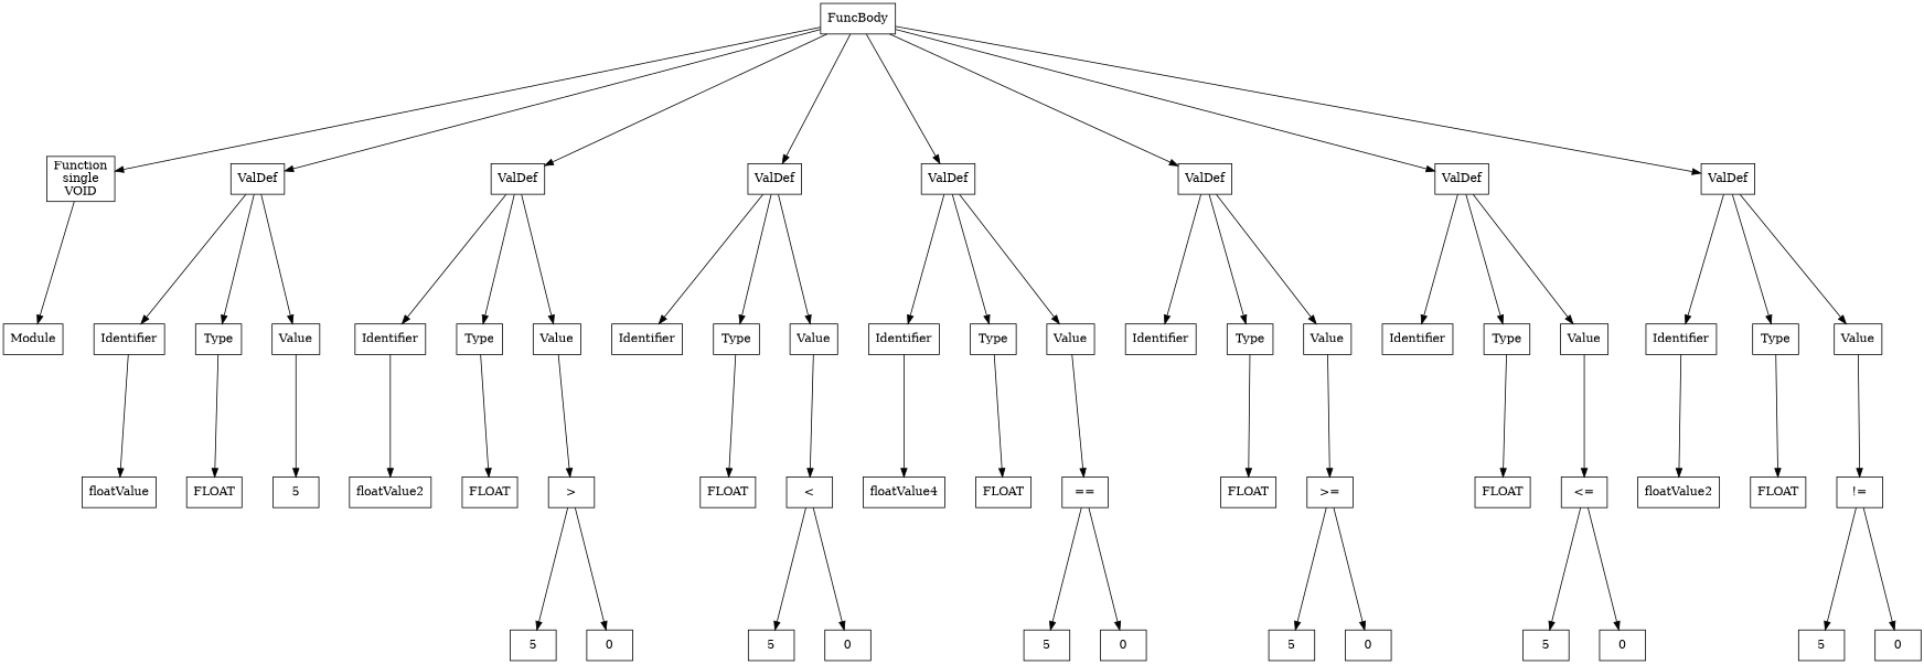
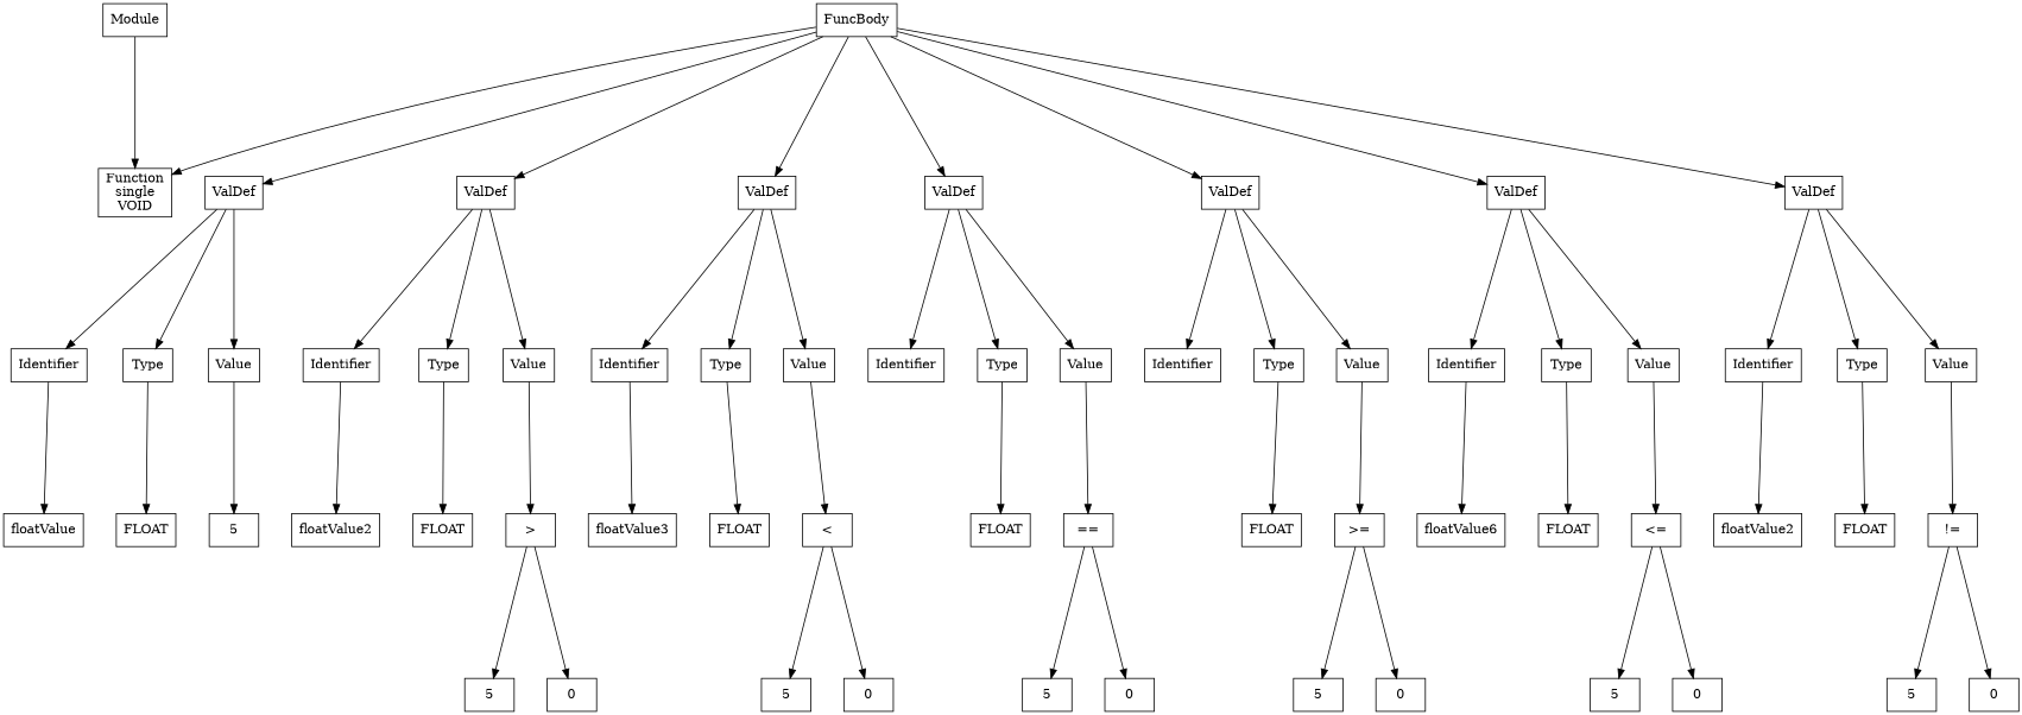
  digraph {
    nodesep=0.5
    ordering=out
    ranksep=2
    node [shape=box]
    n1 [label=Module]
    n2 [label="Function\nsingle\nVOID"]
    n3 [label=FuncBody]
    n4 [label=ValDef]
    n5 [label=ValDef]
    n6 [label=ValDef]
    n7 [label=ValDef]
    n8 [label=ValDef]
    n9 [label=ValDef]
    n10 [label=ValDef]
    n11 [label=Identifier]
    n12 [label=Type]
    n13 [label=Value]
    n14 [label=Identifier]
    n15 [label=Type]
    n16 [label=Value]
    n17 [label=Identifier]
    n18 [label=Type]
    n19 [label=Value]
    n20 [label=Identifier]
    n21 [label=Type]
    n22 [label=Value]
    n23 [label=Identifier]
    n24 [label=Type]
    n25 [label=Value]
    n26 [label=Identifier]
    n27 [label=Type]
    n28 [label=Value]
    n29 [label=Identifier]
    n30 [label=Type]
    n31 [label=Value]
    n32 [label=floatValue]
    n33 [label=FLOAT]
    n34 [label=5]
    n35 [label=floatValue2]
    n36 [label=FLOAT]
    n37 [label="\>"]
    n38 [label=5]
    n39 [label=0]
+   n40 [label=floatValue3]
    n41 [label=FLOAT]
    n42 [label="\<"]
    n43 [label=5]
    n44 [label=0]
-   n45 [label=floatValue4]
    n46 [label=FLOAT]
    n47 [label="\=="]
    n48 [label=5]
    n49 [label=0]
    n50 [label=FLOAT]
    n51 [label="\>="]
    n52 [label=5]
    n53 [label=0]
+   n54 [label=floatValue6]
    n55 [label=FLOAT]
    n56 [label="\<="]
    n57 [label=5]
    n58 [label=0]
    n59 [label=floatValue2]
    n60 [label=FLOAT]
    n61 [label="\!="]
    n62 [label=5]
    n63 [label=0]
-   n2 -> n1
+   n1 -> n2
    n3 -> n2
    n3 -> n4
    n3 -> n5
    n3 -> n6
    n3 -> n7
    n3 -> n8
    n3 -> n9
    n3 -> n10
    n4 -> n11
    n4 -> n12
    n4 -> n13
    n5 -> n14
    n5 -> n15
    n5 -> n16
    n6 -> n17
    n6 -> n18
    n6 -> n19
    n7 -> n20
    n7 -> n21
    n7 -> n22
    n8 -> n23
    n8 -> n24
    n8 -> n25
    n9 -> n26
    n9 -> n27
    n9 -> n28
    n10 -> n29
    n10 -> n30
    n10 -> n31
    n11 -> n32
    n12 -> n33
    n13 -> n34
    n14 -> n35
    n15 -> n36
    n16 -> n37
+   n17 -> n40
    n18 -> n41
    n19 -> n42
-   n20 -> n45
    n21 -> n46
    n22 -> n47
    n24 -> n50
    n25 -> n51
+   n26 -> n54
    n27 -> n55
    n28 -> n56
    n29 -> n59
    n30 -> n60
    n31 -> n61
    n37 -> n38
    n37 -> n39
    n42 -> n43
    n42 -> n44
    n47 -> n48
    n47 -> n49
    n51 -> n52
    n51 -> n53
    n56 -> n57
    n56 -> n58
    n61 -> n62
    n61 -> n63
  }
